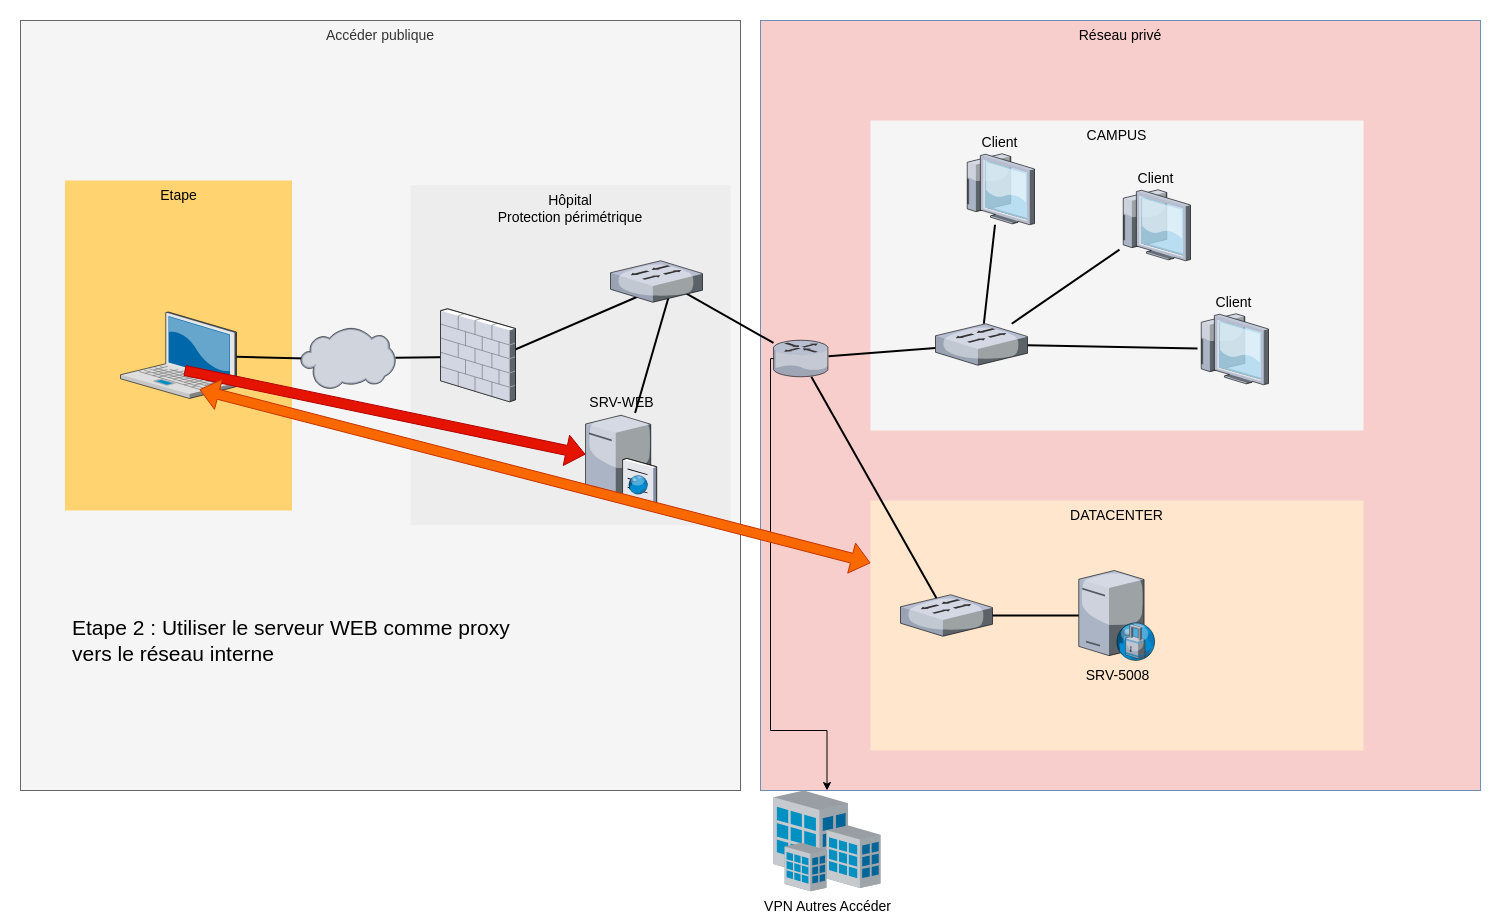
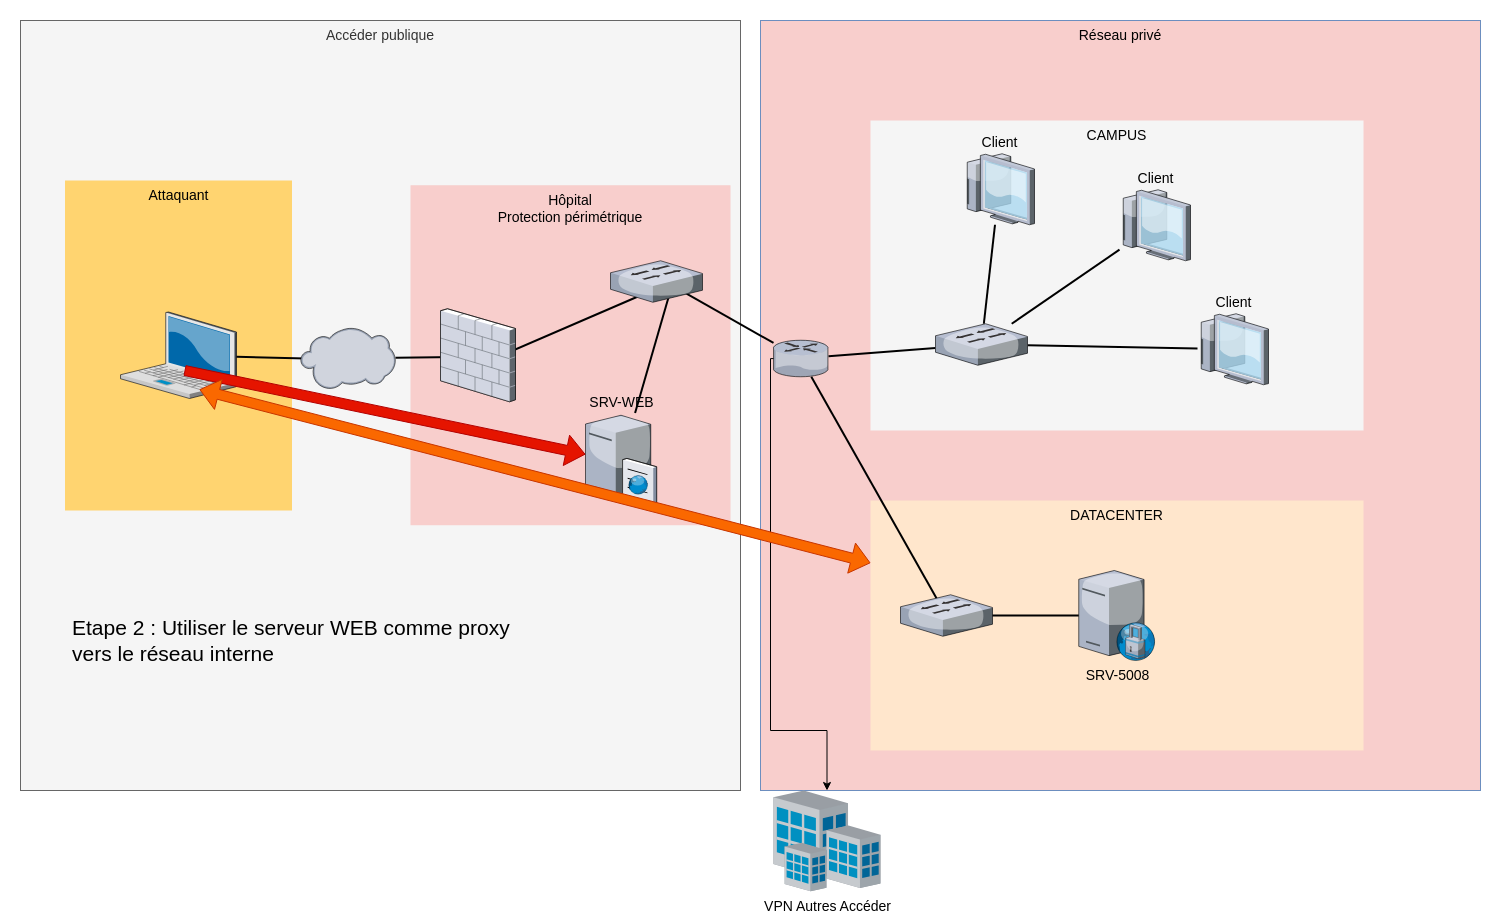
  <mxCell id="0" style=";html=1;" />
  <mxCell id="1" style=";html=1;" parent="0" />
  <mxCell id="2" value="Réseau privé" style="whiteSpace=wrap;html=1;fillColor=#f8cecc;fontSize=14;strokeColor=#6c8ebf;verticalAlign=top;" vertex="1" parent="1"><mxGeometry x="760" y="20" width="720" height="770" as="geometry" /></mxCell>
  <mxCell id="3" value="Accéder publique" style="whiteSpace=wrap;html=1;fillColor=#f5f5f5;fontSize=14;strokeColor=#666666;verticalAlign=top;fontColor=#333333;" vertex="1" parent="1"><mxGeometry x="20" y="20" width="720" height="770" as="geometry" /></mxCell>
  <mxCell id="4" value="CAMPUS" style="whiteSpace=wrap;html=1;fillColor=#f5f5f5;fontSize=14;strokeColor=none;verticalAlign=top;" parent="1" vertex="1"><mxGeometry x="870" y="120" width="493" height="310" as="geometry" /></mxCell>
  <mxCell id="5" value="DATACENTER" style="whiteSpace=wrap;html=1;fillColor=#ffe6cc;fontSize=14;strokeColor=none;verticalAlign=top;" parent="1" vertex="1"><mxGeometry x="870" y="500" width="493" height="250" as="geometry" /></mxCell>
- <mxCell id="6" value="Hôpital&lt;br&gt;Protection périmétrique" style="whiteSpace=wrap;html=1;fillColor=#EDEDED;fontSize=14;strokeColor=none;verticalAlign=top;" parent="1" vertex="1"><mxGeometry x="410" y="184.75" width="320" height="340" as="geometry" /></mxCell>
- <mxCell id="7" value="Etape" style="whiteSpace=wrap;html=1;fillColor=#FFD470;gradientColor=none;fontSize=14;strokeColor=none;verticalAlign=top;" parent="1" vertex="1"><mxGeometry x="64.5" y="180" width="227" height="330" as="geometry" /></mxCell>
+ <mxCell id="6" value="Hôpital&lt;br&gt;Protection périmétrique" style="whiteSpace=wrap;html=1;fillColor=#f8cecc;fontSize=14;strokeColor=none;verticalAlign=top;" parent="1" vertex="1"><mxGeometry x="410" y="184.75" width="320" height="340" as="geometry" /></mxCell>
+ <mxCell id="7" value="Attaquant" style="whiteSpace=wrap;html=1;fillColor=#FFD470;gradientColor=none;fontSize=14;strokeColor=none;verticalAlign=top;" parent="1" vertex="1"><mxGeometry x="64.5" y="180" width="227" height="330" as="geometry" /></mxCell>
  <mxCell id="8" style="edgeStyle=none;rounded=0;html=1;startSize=10;endSize=10;jettySize=auto;orthogonalLoop=1;fontSize=14;endArrow=none;endFill=0;strokeWidth=2;entryX=0.493;entryY=0.516;entryDx=0;entryDy=0;entryPerimeter=0;startArrow=none;" parent="1" source="30" target="27" edge="1"><mxGeometry relative="1" as="geometry"><mxPoint x="437" y="613.32" as="targetPoint" /></mxGeometry></mxCell>
  <mxCell id="9" value="" style="verticalLabelPosition=bottom;aspect=fixed;html=1;verticalAlign=top;strokeColor=none;shape=mxgraph.citrix.laptop_2;fillColor=#66B2FF;gradientColor=#0066CC;fontSize=14;" parent="1" vertex="1"><mxGeometry x="120" y="311.5" width="116" height="86.5" as="geometry" /></mxCell>
  <mxCell id="10" style="edgeStyle=none;rounded=0;html=1;startSize=10;endSize=10;jettySize=auto;orthogonalLoop=1;fontSize=14;endArrow=none;endFill=0;strokeWidth=2;" parent="1" source="12" target="20" edge="1"><mxGeometry relative="1" as="geometry" /></mxCell>
  <mxCell id="11" style="edgeStyle=none;rounded=0;html=1;startSize=10;endSize=10;jettySize=auto;orthogonalLoop=1;fontSize=14;endArrow=none;endFill=0;strokeWidth=2;entryX=0.522;entryY=0.596;entryDx=0;entryDy=0;entryPerimeter=0;" parent="1" source="12" target="31" edge="1"><mxGeometry relative="1" as="geometry" /></mxCell>
  <mxCell id="12" value="" style="verticalLabelPosition=bottom;aspect=fixed;html=1;verticalAlign=top;strokeColor=none;shape=mxgraph.citrix.router;fillColor=#66B2FF;gradientColor=#0066CC;fontSize=14;" parent="1" vertex="1"><mxGeometry x="773" y="339.75" width="55" height="36.5" as="geometry" /></mxCell>
  <mxCell id="13" value="SRV-WEB" style="verticalLabelPosition=top;aspect=fixed;html=1;verticalAlign=bottom;strokeColor=none;shape=mxgraph.citrix.cache_server;fillColor=#66B2FF;gradientColor=#0066CC;fontSize=14;labelPosition=center;align=center;" parent="1" vertex="1"><mxGeometry x="585" y="412.5" width="71" height="97.5" as="geometry" /></mxCell>
  <mxCell id="14" style="edgeStyle=none;rounded=0;html=1;startSize=10;endSize=10;jettySize=auto;orthogonalLoop=1;fontSize=14;endArrow=none;endFill=0;strokeWidth=2;exitX=0.63;exitY=0.548;exitDx=0;exitDy=0;exitPerimeter=0;" parent="1" source="28" target="12" edge="1"><mxGeometry relative="1" as="geometry" /></mxCell>
  <mxCell id="15" value="" style="edgeStyle=orthogonalEdgeStyle;rounded=0;orthogonalLoop=1;jettySize=auto;html=1;" parent="1" source="12" target="24" edge="1"><mxGeometry relative="1" as="geometry"><Array as="points"><mxPoint x="770" y="358" /><mxPoint x="770" y="730" /></Array></mxGeometry></mxCell>
  <mxCell id="16" value="SRV-5008" style="verticalLabelPosition=bottom;aspect=fixed;html=1;verticalAlign=top;strokeColor=none;shape=mxgraph.citrix.proxy_server;fillColor=#66B2FF;gradientColor=#0066CC;fontSize=14;" parent="1" vertex="1"><mxGeometry x="1078.25" y="570" width="76.5" height="90" as="geometry" /></mxCell>
  <mxCell id="17" style="edgeStyle=none;rounded=0;html=1;startSize=10;endSize=10;jettySize=auto;orthogonalLoop=1;fontSize=14;endArrow=none;endFill=0;strokeWidth=2;" parent="1" source="20" target="23" edge="1"><mxGeometry relative="1" as="geometry" /></mxCell>
  <mxCell id="18" style="edgeStyle=none;rounded=0;html=1;startSize=10;endSize=10;jettySize=auto;orthogonalLoop=1;fontSize=14;endArrow=none;endFill=0;strokeWidth=2;" parent="1" source="20" target="22" edge="1"><mxGeometry relative="1" as="geometry" /></mxCell>
  <mxCell id="19" style="edgeStyle=none;rounded=0;html=1;startSize=10;endSize=10;jettySize=auto;orthogonalLoop=1;fontSize=14;endArrow=none;endFill=0;strokeWidth=2;" parent="1" source="20" target="21" edge="1"><mxGeometry relative="1" as="geometry" /></mxCell>
  <mxCell id="20" value="" style="verticalLabelPosition=bottom;aspect=fixed;html=1;verticalAlign=top;strokeColor=none;shape=mxgraph.citrix.switch;fillColor=#66B2FF;gradientColor=#0066CC;fontSize=14;" parent="1" vertex="1"><mxGeometry x="935" y="323.25" width="92" height="41.5" as="geometry" /></mxCell>
  <mxCell id="21" value="Client" style="verticalLabelPosition=top;aspect=fixed;html=1;verticalAlign=bottom;strokeColor=none;shape=mxgraph.citrix.thin_client;fillColor=#66B2FF;gradientColor=#0066CC;fontSize=14;labelPosition=center;align=center;" parent="1" vertex="1"><mxGeometry x="1197" y="313.25" width="71" height="71" as="geometry" /></mxCell>
  <mxCell id="22" value="Client" style="verticalLabelPosition=top;aspect=fixed;html=1;verticalAlign=bottom;strokeColor=none;shape=mxgraph.citrix.thin_client;fillColor=#66B2FF;gradientColor=#0066CC;fontSize=14;labelPosition=center;align=center;" parent="1" vertex="1"><mxGeometry x="1119" y="189.25" width="71" height="71" as="geometry" /></mxCell>
  <mxCell id="23" value="Client" style="verticalLabelPosition=top;aspect=fixed;html=1;verticalAlign=bottom;strokeColor=none;shape=mxgraph.citrix.thin_client;fillColor=#66B2FF;gradientColor=#0066CC;fontSize=14;labelPosition=center;align=center;" parent="1" vertex="1"><mxGeometry x="963" y="153.25" width="71" height="71" as="geometry" /></mxCell>
  <mxCell id="24" value="VPN Autres Accéder" style="verticalLabelPosition=bottom;aspect=fixed;html=1;verticalAlign=top;strokeColor=none;shape=mxgraph.citrix.site;fillColor=#66B2FF;gradientColor=#0066CC;fontSize=14;" parent="1" vertex="1"><mxGeometry x="773" y="790" width="107" height="101" as="geometry" /></mxCell>
  <mxCell id="25" style="edgeStyle=none;rounded=0;html=1;startSize=10;endSize=10;jettySize=auto;orthogonalLoop=1;fontSize=14;endArrow=none;endFill=0;strokeWidth=2;exitX=0.5;exitY=0.669;exitDx=0;exitDy=0;exitPerimeter=0;entryX=0.533;entryY=0.599;entryDx=0;entryDy=0;entryPerimeter=0;" parent="1" source="28" target="27" edge="1"><mxGeometry relative="1" as="geometry"><mxPoint x="677.96" y="292.992" as="sourcePoint" /><mxPoint x="783" y="352.437" as="targetPoint" /></mxGeometry></mxCell>
  <mxCell id="26" style="edgeStyle=none;rounded=0;html=1;startSize=10;endSize=10;jettySize=auto;orthogonalLoop=1;fontSize=14;endArrow=none;endFill=0;strokeWidth=2;" parent="1" target="13" edge="1"><mxGeometry relative="1" as="geometry"><mxPoint x="670" y="290" as="sourcePoint" /><mxPoint x="519.975" y="378.979" as="targetPoint" /></mxGeometry></mxCell>
  <mxCell id="27" value="" style="verticalLabelPosition=bottom;aspect=fixed;html=1;verticalAlign=top;strokeColor=none;shape=mxgraph.citrix.firewall;fillColor=#66B2FF;gradientColor=#0066CC;fontSize=14;" parent="1" vertex="1"><mxGeometry x="440" y="308.25" width="75" height="93" as="geometry" /></mxCell>
  <mxCell id="28" value="" style="verticalLabelPosition=bottom;aspect=fixed;html=1;verticalAlign=top;strokeColor=none;shape=mxgraph.citrix.switch;fillColor=#66B2FF;gradientColor=#0066CC;fontSize=14;" parent="1" vertex="1"><mxGeometry x="610" y="260.25" width="92" height="41.5" as="geometry" /></mxCell>
  <mxCell id="29" value="" style="edgeStyle=none;rounded=0;html=1;startSize=10;endSize=10;jettySize=auto;orthogonalLoop=1;fontSize=14;endArrow=none;endFill=0;strokeWidth=2;entryX=0.493;entryY=0.516;entryDx=0;entryDy=0;entryPerimeter=0;" parent="1" source="9" target="30" edge="1"><mxGeometry relative="1" as="geometry"><mxPoint x="476.975" y="356.238" as="targetPoint" /><mxPoint x="236" y="355.039" as="sourcePoint" /></mxGeometry></mxCell>
  <mxCell id="30" value="" style="verticalLabelPosition=bottom;sketch=0;aspect=fixed;html=1;verticalAlign=top;strokeColor=none;align=center;outlineConnect=0;shape=mxgraph.citrix.cloud;" parent="1" vertex="1"><mxGeometry x="300" y="327" width="95" height="62" as="geometry" /></mxCell>
  <mxCell id="31" value="" style="verticalLabelPosition=bottom;aspect=fixed;html=1;verticalAlign=top;strokeColor=none;shape=mxgraph.citrix.switch;fillColor=#66B2FF;gradientColor=#0066CC;fontSize=14;" parent="1" vertex="1"><mxGeometry x="900" y="594.25" width="92" height="41.5" as="geometry" /></mxCell>
  <mxCell id="32" style="edgeStyle=none;rounded=0;html=1;startSize=10;endSize=10;jettySize=auto;orthogonalLoop=1;fontSize=14;endArrow=none;endFill=0;strokeWidth=2;" parent="1" source="31" target="16" edge="1"><mxGeometry relative="1" as="geometry"><mxPoint x="820.816" y="386.25" as="sourcePoint" /><mxPoint x="958.024" y="628.984" as="targetPoint" /></mxGeometry></mxCell>
  <mxCell id="33" value="" style="shape=flexArrow;endArrow=classic;html=1;rounded=0;exitX=0.552;exitY=0.676;exitDx=0;exitDy=0;exitPerimeter=0;fillColor=#e51400;strokeColor=#B20000;" parent="1" source="9" target="13" edge="1"><mxGeometry width="50" height="50" relative="1" as="geometry"><mxPoint x="110" y="450.75" as="sourcePoint" /><mxPoint x="490" y="450.75" as="targetPoint" /></mxGeometry></mxCell>
  <mxCell id="34" value="&lt;font style=&quot;font-size: 21px;&quot;&gt;Etape 2 : Utiliser le serveur WEB comme proxy&lt;br&gt;vers le réseau interne&lt;/font&gt;" style="text;html=1;resizable=0;autosize=1;align=left;verticalAlign=middle;points=[];fillColor=none;strokeColor=none;rounded=0;" parent="1" vertex="1"><mxGeometry x="70" y="620" width="450" height="40" as="geometry" /></mxCell>
  <mxCell id="35" value="" style="shape=flexArrow;endArrow=classic;startArrow=classic;html=1;rounded=0;fontSize=21;exitX=0.681;exitY=0.896;exitDx=0;exitDy=0;exitPerimeter=0;entryX=0;entryY=0.25;entryDx=0;entryDy=0;fillColor=#fa6800;strokeColor=#C73500;" parent="1" source="9" target="5" edge="1"><mxGeometry width="100" height="100" relative="1" as="geometry"><mxPoint x="630" y="530" as="sourcePoint" /><mxPoint x="730" y="430" as="targetPoint" /></mxGeometry></mxCell>
